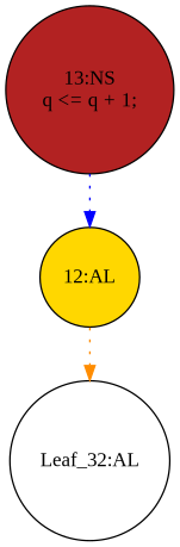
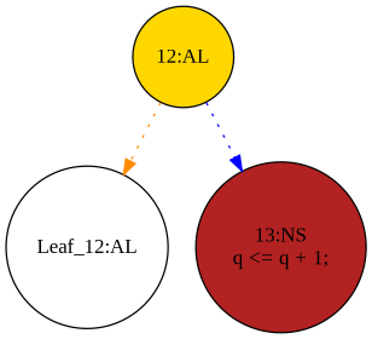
  strict digraph {
    fontname="Liberation Serif"
    node [fontname="Liberation Serif" shape=circle style=filled]
    edge [cond="[]" fontname="Liberation Serif" lineno=None style=dotted]
-   n1 [def_var="['q']" label="Leaf_32:AL" style=""]
+   n1 [def_var="['q']" label="Leaf_12:AL" style=""]
    n2 [ast="<pyverilog.vparser.ast.NonblockingSubstitution object at 0x7feba8e8a710>" fillcolor=firebrick label="13:NS\nq <= q + 1;" statements="[<pyverilog.vparser.ast.NonblockingSubstitution object at 0x7feba8e8a710>]" typ=NonblockingSubstitution]
    n3 [ast="<pyverilog.vparser.ast.Always object at 0x7feba8e8aa10>" clk_sens=True fillcolor=gold label="12:AL" sens="['clk']" statements="[]" typ=Always use_var="['q']"]
    n3 -> n1 [color=darkorange]
-   n2 -> n3 [color=blue]
+   n3 -> n2 [color=blue]
  }
